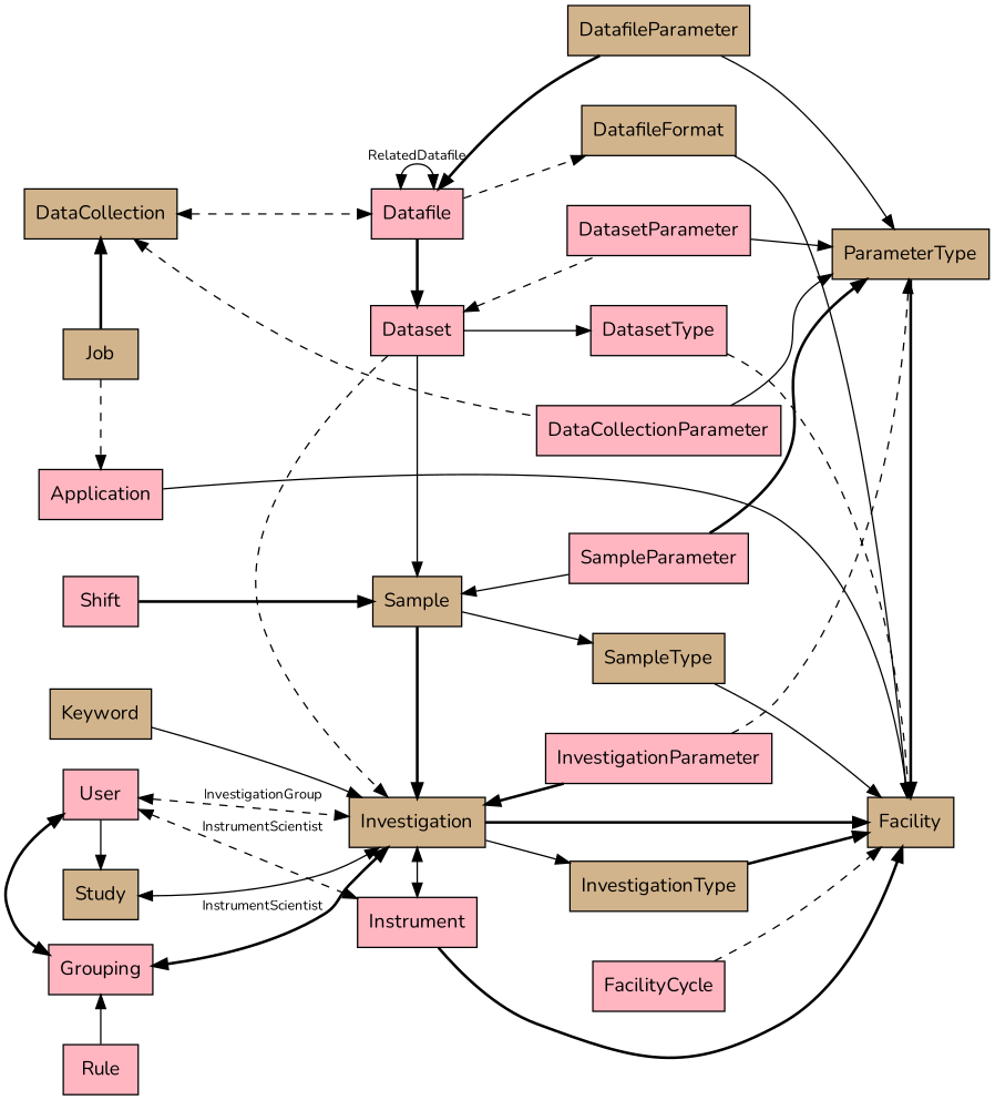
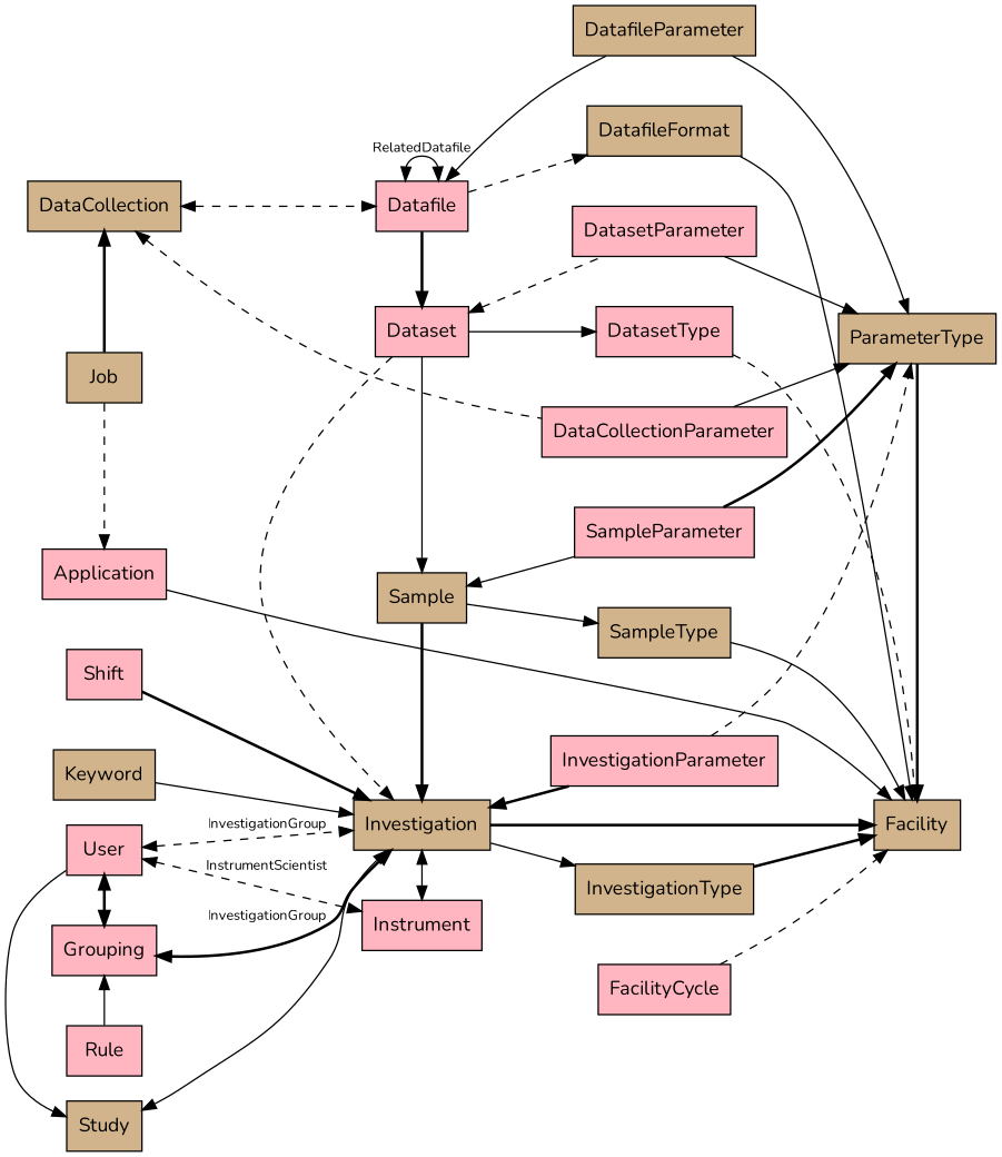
  digraph {
    fontname=Nunito
    rankdir=LR
    node [fillcolor=lightpink fontname=Nunito shape=box style=filled]
    edge [fontname=Nunito fontsize=10 style=solid]
    DataCollection [fillcolor=tan]
    Job [fillcolor=tan]
    Application
    Shift
    Keyword [fillcolor=tan]
    Study [fillcolor=tan]
    User
    Grouping
    Rule
    Datafile
    Dataset
    Sample [fillcolor=tan]
    Investigation [fillcolor=tan]
    Instrument
    DatafileParameter [fillcolor=tan]
    DatafileFormat [fillcolor=tan]
    DatasetParameter
    DatasetType
    DataCollectionParameter
    SampleParameter
    SampleType [fillcolor=tan]
    InvestigationParameter
    InvestigationType [fillcolor=tan]
    FacilityCycle
    ParameterType [fillcolor=tan]
    Facility [fillcolor=tan]
    subgraph sub_1 {
      rank=same
      DataCollection
      Job
      Application
      Shift
      Keyword
      Study
      User
      Grouping
      Rule
    }
    subgraph sub_2 {
      rank=same
      Datafile
      Dataset
      Sample
      Investigation
      Instrument
    }
    subgraph sub_3 {
      rank=same
      DatafileParameter
      DatafileFormat
      DatasetParameter
      DatasetType
      DataCollectionParameter
      SampleParameter
      SampleType
      InvestigationParameter
      InvestigationType
      FacilityCycle
    }
    subgraph sub_4 {
      rank=same
      ParameterType
      Facility
    }
    DataCollection -> Job [dir=back style=bold]
    DataCollection -> Datafile [dir=both style=dashed weight=3]
    DataCollection -> DataCollectionParameter [dir=back style=dashed]
    Job -> Application [style=dashed]
    Application -> Shift [style=invis]
    Application -> Facility
    Shift -> Keyword [style=invis]
-   Shift -> Sample [style=bold]
+   Shift -> Investigation [style=bold]
    Keyword -> Investigation
    Study -> Investigation [dir=both]
    User -> Study
    User -> Grouping [dir=both style=bold]
    User -> Investigation [dir=both label=InvestigationGroup style=dashed]
    User -> Instrument [dir=both label=InstrumentScientist style=dashed]
    Grouping -> Rule [dir=back]
-   Grouping -> Investigation [dir=both label=InstrumentScientist style=bold]
+   Grouping -> Investigation [dir=both label=InvestigationGroup style=bold]
    Datafile -> Datafile [dir=both label=RelatedDatafile]
    Datafile -> Dataset [style=bold]
-   Datafile -> DatafileParameter [dir=back style=bold]
+   Datafile -> DatafileParameter [dir=back]
    Datafile -> DatafileFormat [style=dashed weight=2]
    Dataset -> Sample
    Dataset -> Investigation [style=dashed]
    Dataset -> DatasetParameter [dir=back style=dashed]
    Dataset -> DatasetType
    Sample -> Investigation [style=bold]
    Sample -> SampleParameter [dir=back]
    Sample -> SampleType
    Investigation -> Instrument [dir=both]
    Investigation -> InvestigationParameter [dir=back style=bold]
    Investigation -> InvestigationType
    Investigation -> FacilityCycle [style=invis]
    Investigation -> Facility [style=bold weight=5]
-   Instrument -> Facility [style=bold]
    DatafileParameter -> DatafileFormat [style=invis]
    DatafileParameter -> ParameterType [weight=3]
    DatafileFormat -> DatasetParameter [style=invis]
    DatafileFormat -> Facility
    DatasetParameter -> DatasetType [style=invis]
    DatasetParameter -> ParameterType
    DatasetType -> DataCollectionParameter [style=invis]
    DatasetType -> Facility [style=dashed]
    DataCollectionParameter -> SampleParameter [style=invis]
    DataCollectionParameter -> ParameterType
    SampleParameter -> SampleType [style=invis]
    SampleParameter -> ParameterType [style=bold]
    SampleType -> InvestigationParameter [style=invis]
    SampleType -> Facility
    InvestigationParameter -> InvestigationType [style=invis]
    InvestigationParameter -> ParameterType [style=dashed]
    InvestigationType -> FacilityCycle [style=invis]
    InvestigationType -> Facility [style=bold]
    FacilityCycle -> Facility [style=dashed]
    ParameterType -> Facility [style=bold]
  }
